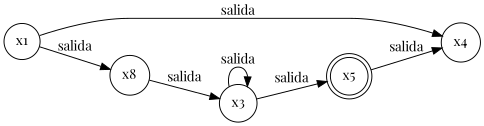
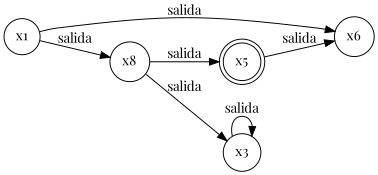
  digraph {
    fontname="Playfair Display"
    rankdir=LR
    node [fontname="Playfair Display" shape=circle]
    edge [fontname="Playfair Display"]
    n1 [label=x5 shape=doublecircle]
-   x4
+   x4 [label=x6]
    x1
    n4 [label=x8]
    x3
    n1 -> x4 [label=salida]
    x1 -> x4 [label=salida]
    x1 -> n4 [label=salida]
    n4 -> x3 [label=salida]
-   x3 -> n1 [label=salida]
+   n4 -> n1 [label=salida]
    x3 -> x3 [label=salida]
  }
